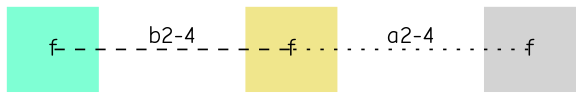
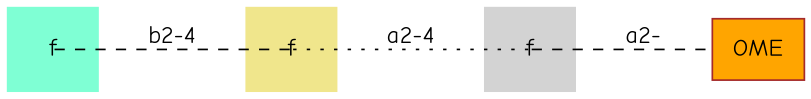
  graph {
    nodesep=0.05
    rankdir=LR
    ranksep=0.8
    splines=false
    fontname="Comic Neue"
    node [fixedsize=true fontname="Comic Neue" labelfontsize=12 scale=true shape=none style=filled color=teal]
    edge [fontname="Comic Neue" headclip=false labelangle=320.0 labeldistance=1.2 labelfontsize=12 tailclip=false style=dashed]
+   n1 [label=OME shape=box fillcolor=orange color=brown]
    n2 [height=0.7 label=f fillcolor=lightgrey]
    n3 [height=0.7 label=f fillcolor=khaki]
    n4 [height=0.7 label=f fillcolor=aquamarine]
+   n2 -- n1 [headclip=true label="a2-"]
    n3 -- n2 [label="a2-4" style=dotted]
    n4 -- n3 [label="b2-4"]
  }
